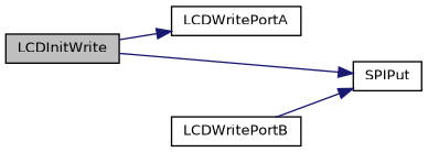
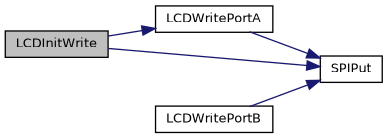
  digraph {
    rankdir=LR
    node [color=black fillcolor=white fontname=Helvetica fontsize=10 shape=record style=filled]
    edge [color=midnightblue fontname=Helvetica fontsize=10 labelfontname=Helvetica labelfontsize=10 style=solid]
    n1 [fillcolor=grey75 fontcolor=black height=0.2 label=LCDInitWrite width=0.4]
    n2 [height=0.2 label=LCDWritePortA width=0.4]
    n3 [height=0.2 label=SPIPut width=0.4]
    n4 [height=0.2 label=LCDWritePortB width=0.4]
    n1 -> n2
    n1 -> n3
+   n2 -> n3
    n4 -> n3
  }
